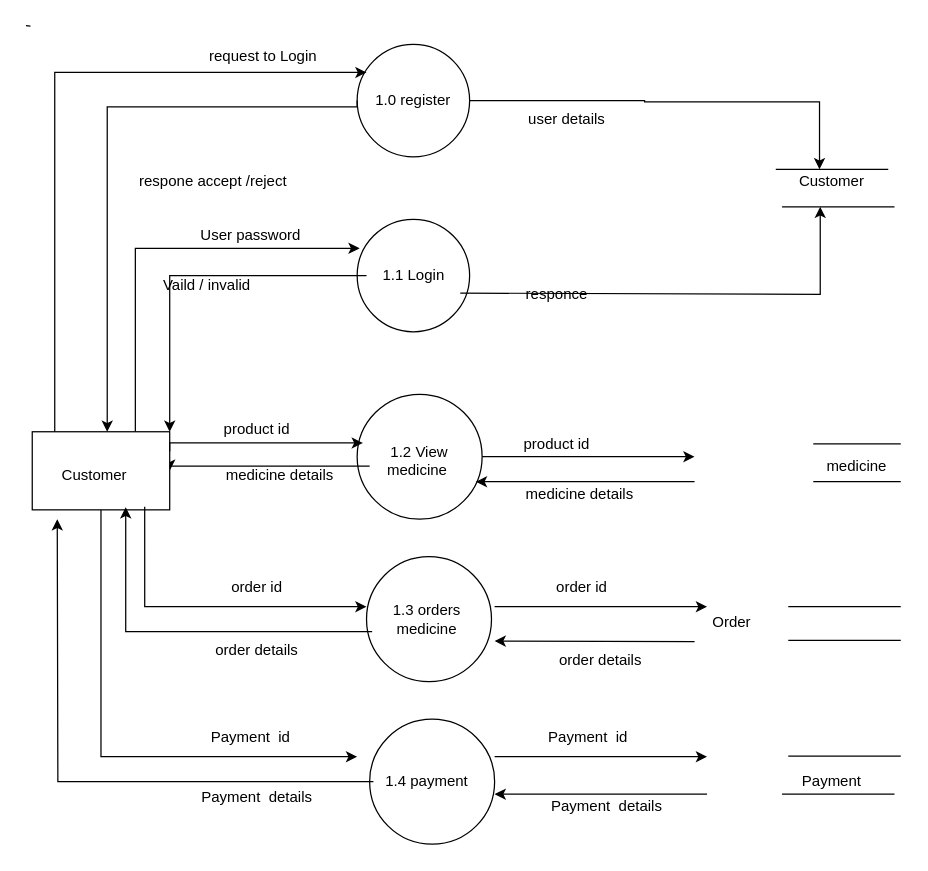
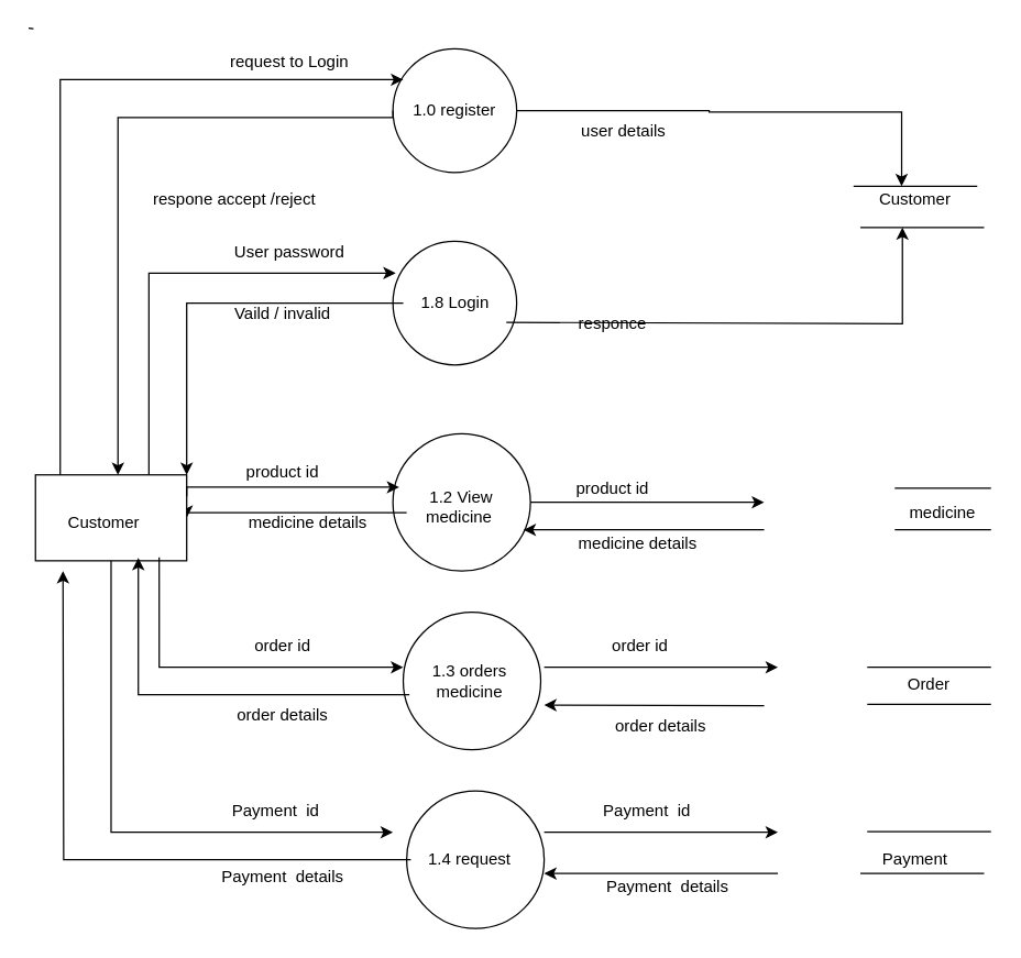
  <mxCell id="0" />
  <mxCell id="1" parent="0" />
  <mxCell id="2" style="edgeStyle=orthogonalEdgeStyle;rounded=0;orthogonalLoop=1;jettySize=auto;html=1;exitX=1;exitY=0.5;exitDx=0;exitDy=0;entryX=0.375;entryY=0;entryDx=0;entryDy=0;entryPerimeter=0;" edge="1" parent="1" source="3" target="51"><mxGeometry relative="1" as="geometry"><mxPoint x="655" y="80" as="targetPoint" /><Array as="points"><mxPoint x="515" y="80" /><mxPoint x="515" y="81" /><mxPoint x="655" y="81" /></Array></mxGeometry></mxCell>
  <mxCell id="3" value="" style="ellipse;whiteSpace=wrap;html=1;aspect=fixed;" vertex="1" parent="1"><mxGeometry x="285" y="35" width="90" height="90" as="geometry" /></mxCell>
  <mxCell id="4" value="" style="ellipse;whiteSpace=wrap;html=1;aspect=fixed;" vertex="1" parent="1"><mxGeometry x="285" y="175" width="90" height="90" as="geometry" /></mxCell>
  <mxCell id="5" style="edgeStyle=orthogonalEdgeStyle;rounded=0;orthogonalLoop=1;jettySize=auto;html=1;exitX=1;exitY=0.5;exitDx=0;exitDy=0;" edge="1" parent="1" source="6"><mxGeometry relative="1" as="geometry"><mxPoint x="555" y="365" as="targetPoint" /></mxGeometry></mxCell>
  <mxCell id="6" value="" style="ellipse;whiteSpace=wrap;html=1;aspect=fixed;" vertex="1" parent="1"><mxGeometry x="285" y="315" width="100" height="100" as="geometry" /></mxCell>
  <mxCell id="7" value="" style="ellipse;whiteSpace=wrap;html=1;aspect=fixed;" vertex="1" parent="1"><mxGeometry x="292.5" y="445" width="100" height="100" as="geometry" /></mxCell>
  <mxCell id="8" value="" style="ellipse;whiteSpace=wrap;html=1;aspect=fixed;" vertex="1" parent="1"><mxGeometry x="295" y="575" width="100" height="100" as="geometry" /></mxCell>
  <mxCell id="9" value="1.0 register" style="text;html=1;align=center;verticalAlign=middle;whiteSpace=wrap;rounded=0;" vertex="1" parent="1"><mxGeometry x="295" y="65" width="70" height="30" as="geometry" /></mxCell>
  <mxCell id="10" style="edgeStyle=orthogonalEdgeStyle;rounded=0;orthogonalLoop=1;jettySize=auto;html=1;entryX=1;entryY=0;entryDx=0;entryDy=0;" edge="1" parent="1" source="11" target="20"><mxGeometry relative="1" as="geometry" /></mxCell>
- <mxCell id="11" value="1.1 Login" style="text;html=1;align=center;verticalAlign=middle;whiteSpace=wrap;rounded=0;" vertex="1" parent="1"><mxGeometry x="292.5" y="200" width="75" height="40" as="geometry" /></mxCell>
+ <mxCell id="11" value="1.8 Login" style="text;html=1;align=center;verticalAlign=middle;whiteSpace=wrap;rounded=0;" vertex="1" parent="1"><mxGeometry x="292.5" y="200" width="75" height="40" as="geometry" /></mxCell>
  <mxCell id="12" style="edgeStyle=orthogonalEdgeStyle;rounded=0;orthogonalLoop=1;jettySize=auto;html=1;entryX=1;entryY=0.5;entryDx=0;entryDy=0;" edge="1" parent="1" source="13" target="20"><mxGeometry relative="1" as="geometry"><Array as="points"><mxPoint x="135" y="373" /></Array></mxGeometry></mxCell>
  <mxCell id="13" value="&lt;div&gt;&lt;br&gt;&lt;/div&gt;&lt;div&gt;&lt;br&gt;&lt;/div&gt;1.2 View&lt;div&gt;medicine&amp;nbsp;&lt;div&gt;&lt;p style=&quot;margin-left:27.95pt;line-height:115%&quot; class=&quot;MsoNormal&quot;&gt;&lt;br&gt;&lt;/p&gt;&lt;/div&gt;&lt;/div&gt;" style="text;html=1;align=center;verticalAlign=middle;whiteSpace=wrap;rounded=0;" vertex="1" parent="1"><mxGeometry x="295" y="350" width="80" height="45" as="geometry" /></mxCell>
  <mxCell id="14" value="1.3 orders&lt;div&gt;medicine&lt;/div&gt;" style="text;html=1;align=center;verticalAlign=middle;whiteSpace=wrap;rounded=0;" vertex="1" parent="1"><mxGeometry x="297" y="477.5" width="88" height="35" as="geometry" /></mxCell>
  <mxCell id="15" style="edgeStyle=orthogonalEdgeStyle;rounded=0;orthogonalLoop=1;jettySize=auto;html=1;" edge="1" parent="1" source="16"><mxGeometry relative="1" as="geometry"><mxPoint x="45" y="415" as="targetPoint" /></mxGeometry></mxCell>
- <mxCell id="16" value="1.4 payment" style="text;html=1;align=center;verticalAlign=middle;whiteSpace=wrap;rounded=0;" vertex="1" parent="1"><mxGeometry x="298" y="600" width="86" height="50" as="geometry" /></mxCell>
+ <mxCell id="16" value="1.4 request" style="text;html=1;align=center;verticalAlign=middle;whiteSpace=wrap;rounded=0;" vertex="1" parent="1"><mxGeometry x="298" y="600" width="86" height="50" as="geometry" /></mxCell>
  <mxCell id="17" style="edgeStyle=orthogonalEdgeStyle;rounded=0;orthogonalLoop=1;jettySize=auto;html=1;entryX=0;entryY=0.333;entryDx=0;entryDy=0;entryPerimeter=0;exitX=0.142;exitY=0.032;exitDx=0;exitDy=0;exitPerimeter=0;" edge="1" parent="1" source="20"><mxGeometry relative="1" as="geometry"><mxPoint x="42.5" y="337.5" as="sourcePoint" /><mxPoint x="292.5" y="57.47" as="targetPoint" /><Array as="points"><mxPoint x="43" y="347" /><mxPoint x="43" y="58" /></Array></mxGeometry></mxCell>
  <mxCell id="18" style="edgeStyle=orthogonalEdgeStyle;rounded=0;orthogonalLoop=1;jettySize=auto;html=1;exitX=0.75;exitY=0;exitDx=0;exitDy=0;entryX=0.022;entryY=0.258;entryDx=0;entryDy=0;entryPerimeter=0;" edge="1" parent="1" source="20" target="4"><mxGeometry relative="1" as="geometry"><mxPoint x="265" y="205" as="targetPoint" /><Array as="points"><mxPoint x="108" y="198" /></Array></mxGeometry></mxCell>
  <mxCell id="19" style="edgeStyle=orthogonalEdgeStyle;rounded=0;orthogonalLoop=1;jettySize=auto;html=1;" edge="1" parent="1" source="20"><mxGeometry relative="1" as="geometry"><mxPoint x="285" y="605" as="targetPoint" /><Array as="points"><mxPoint x="80" y="605" /></Array></mxGeometry></mxCell>
  <mxCell id="20" value="" style="rounded=0;whiteSpace=wrap;html=1;" vertex="1" parent="1"><mxGeometry x="25" y="345" width="110" height="62.5" as="geometry" /></mxCell>
  <mxCell id="21" value="Customer" style="text;html=1;align=center;verticalAlign=middle;whiteSpace=wrap;rounded=0;" vertex="1" parent="1"><mxGeometry x="45" y="365" width="60" height="30" as="geometry" /></mxCell>
  <mxCell id="22" style="edgeStyle=orthogonalEdgeStyle;rounded=0;orthogonalLoop=1;jettySize=auto;html=1;exitX=1;exitY=0.25;exitDx=0;exitDy=0;entryX=0.046;entryY=0.39;entryDx=0;entryDy=0;entryPerimeter=0;" edge="1" parent="1" source="20" target="6"><mxGeometry relative="1" as="geometry"><Array as="points"><mxPoint x="135" y="354" /></Array></mxGeometry></mxCell>
  <mxCell id="23" value="product id" style="text;html=1;align=center;verticalAlign=middle;whiteSpace=wrap;rounded=0;" vertex="1" parent="1"><mxGeometry x="155" y="325" width="100" height="35" as="geometry" /></mxCell>
  <mxCell id="24" value="medicine details&amp;nbsp;" style="text;html=1;align=center;verticalAlign=middle;whiteSpace=wrap;rounded=0;" vertex="1" parent="1"><mxGeometry x="175" y="365" width="100" height="30" as="geometry" /></mxCell>
  <mxCell id="25" value="" style="endArrow=classic;html=1;rounded=0;" edge="1" parent="1"><mxGeometry width="50" height="50" relative="1" as="geometry"><mxPoint x="555" y="385" as="sourcePoint" /><mxPoint x="380" y="385" as="targetPoint" /></mxGeometry></mxCell>
  <mxCell id="26" value="medicine details&amp;nbsp;" style="text;html=1;align=center;verticalAlign=middle;whiteSpace=wrap;rounded=0;" vertex="1" parent="1"><mxGeometry x="415" y="380" width="100" height="30" as="geometry" /></mxCell>
  <mxCell id="27" value="product id" style="text;html=1;align=center;verticalAlign=middle;whiteSpace=wrap;rounded=0;" vertex="1" parent="1"><mxGeometry x="395" y="337.5" width="100" height="35" as="geometry" /></mxCell>
  <mxCell id="28" style="edgeStyle=orthogonalEdgeStyle;rounded=0;orthogonalLoop=1;jettySize=auto;html=1;exitX=0;exitY=0.5;exitDx=0;exitDy=0;" edge="1" parent="1" source="3"><mxGeometry relative="1" as="geometry"><mxPoint x="85" y="345" as="targetPoint" /><Array as="points"><mxPoint x="285" y="85" /><mxPoint x="85" y="85" /><mxPoint x="85" y="345" /></Array></mxGeometry></mxCell>
  <mxCell id="29" value="request to Login" style="text;html=1;align=center;verticalAlign=middle;whiteSpace=wrap;rounded=0;" vertex="1" parent="1"><mxGeometry x="155" y="35" width="110" height="20" as="geometry" /></mxCell>
  <mxCell id="30" value="respone accept /reject" style="text;html=1;align=center;verticalAlign=middle;whiteSpace=wrap;rounded=0;" vertex="1" parent="1"><mxGeometry x="100" y="135" width="140" height="20" as="geometry" /></mxCell>
- <mxCell id="31" value="User password" style="text;html=1;align=center;verticalAlign=middle;whiteSpace=wrap;rounded=0;" vertex="1" parent="1"><mxGeometry x="155" y="175" width="90" height="25" as="geometry" /></mxCell>
- <mxCell id="32" value="Vaild / invalid" style="text;html=1;align=center;verticalAlign=middle;whiteSpace=wrap;rounded=0;" vertex="1" parent="1"><mxGeometry x="120" y="215" width="90" height="25" as="geometry" /></mxCell>
+ <mxCell id="31" value="User password" style="text;html=1;align=center;verticalAlign=middle;whiteSpace=wrap;rounded=0;" vertex="1" parent="1"><mxGeometry x="165" y="170" width="90" height="25" as="geometry" /></mxCell>
+ <mxCell id="32" value="Vaild / invalid" style="text;html=1;align=center;verticalAlign=middle;whiteSpace=wrap;rounded=0;" vertex="1" parent="1"><mxGeometry x="160" y="215" width="90" height="25" as="geometry" /></mxCell>
  <mxCell id="33" value="" style="endArrow=classic;html=1;rounded=0;" edge="1" parent="1"><mxGeometry width="50" height="50" relative="1" as="geometry"><mxPoint x="555" y="513" as="sourcePoint" /><mxPoint x="395" y="512.5" as="targetPoint" /></mxGeometry></mxCell>
  <mxCell id="34" value="" style="endArrow=classic;html=1;rounded=0;" edge="1" parent="1"><mxGeometry width="50" height="50" relative="1" as="geometry"><mxPoint x="565" y="635" as="sourcePoint" /><mxPoint x="395" y="635" as="targetPoint" /></mxGeometry></mxCell>
  <mxCell id="35" style="edgeStyle=orthogonalEdgeStyle;rounded=0;orthogonalLoop=1;jettySize=auto;html=1;exitX=1;exitY=0.5;exitDx=0;exitDy=0;" edge="1" parent="1"><mxGeometry relative="1" as="geometry"><mxPoint x="565" y="485" as="targetPoint" /><mxPoint x="395" y="485" as="sourcePoint" /></mxGeometry></mxCell>
  <mxCell id="36" style="edgeStyle=orthogonalEdgeStyle;rounded=0;orthogonalLoop=1;jettySize=auto;html=1;exitX=1;exitY=0.5;exitDx=0;exitDy=0;" edge="1" parent="1"><mxGeometry relative="1" as="geometry"><mxPoint x="565" y="605" as="targetPoint" /><mxPoint x="395" y="605" as="sourcePoint" /></mxGeometry></mxCell>
  <mxCell id="37" style="edgeStyle=orthogonalEdgeStyle;rounded=0;orthogonalLoop=1;jettySize=auto;html=1;entryX=0.68;entryY=0.966;entryDx=0;entryDy=0;entryPerimeter=0;" edge="1" parent="1" source="14" target="20"><mxGeometry relative="1" as="geometry"><Array as="points"><mxPoint x="100" y="505" /></Array></mxGeometry></mxCell>
  <mxCell id="38" value="" style="endArrow=classic;html=1;rounded=0;exitX=0.818;exitY=0.96;exitDx=0;exitDy=0;exitPerimeter=0;" edge="1" parent="1" source="20"><mxGeometry width="50" height="50" relative="1" as="geometry"><mxPoint x="125" y="485" as="sourcePoint" /><mxPoint x="292.5" y="485" as="targetPoint" /><Array as="points"><mxPoint x="115" y="445" /><mxPoint x="115" y="485" /></Array></mxGeometry></mxCell>
  <mxCell id="39" value="order id" style="text;html=1;align=center;verticalAlign=middle;whiteSpace=wrap;rounded=0;" vertex="1" parent="1"><mxGeometry x="175" y="455" width="60" height="30" as="geometry" /></mxCell>
  <mxCell id="40" value="order details" style="text;html=1;align=center;verticalAlign=middle;whiteSpace=wrap;rounded=0;" vertex="1" parent="1"><mxGeometry x="160" y="505" width="90" height="30" as="geometry" /></mxCell>
  <mxCell id="41" value="order details" style="text;html=1;align=center;verticalAlign=middle;whiteSpace=wrap;rounded=0;" vertex="1" parent="1"><mxGeometry x="435" y="512.5" width="90" height="30" as="geometry" /></mxCell>
  <mxCell id="42" value="order id" style="text;html=1;align=center;verticalAlign=middle;whiteSpace=wrap;rounded=0;" vertex="1" parent="1"><mxGeometry x="435" y="455" width="60" height="30" as="geometry" /></mxCell>
  <mxCell id="43" value="Payment&amp;nbsp; id" style="text;html=1;align=center;verticalAlign=middle;whiteSpace=wrap;rounded=0;" vertex="1" parent="1"><mxGeometry x="165" y="575" width="70" height="30" as="geometry" /></mxCell>
  <mxCell id="44" value="Payment&amp;nbsp; details" style="text;html=1;align=center;verticalAlign=middle;whiteSpace=wrap;rounded=0;" vertex="1" parent="1"><mxGeometry x="155" y="625" width="100" height="25" as="geometry" /></mxCell>
  <mxCell id="45" value="Payment&amp;nbsp; details" style="text;html=1;align=center;verticalAlign=middle;whiteSpace=wrap;rounded=0;" vertex="1" parent="1"><mxGeometry x="435" y="635" width="100" height="20" as="geometry" /></mxCell>
  <mxCell id="46" value="Payment&amp;nbsp; id" style="text;html=1;align=center;verticalAlign=middle;whiteSpace=wrap;rounded=0;" vertex="1" parent="1"><mxGeometry x="435" y="575" width="70" height="30" as="geometry" /></mxCell>
  <mxCell id="47" value="user details" style="text;html=1;align=center;verticalAlign=middle;whiteSpace=wrap;rounded=0;" vertex="1" parent="1"><mxGeometry x="392.5" y="75" width="120" height="40" as="geometry" /></mxCell>
  <mxCell id="48" value="responce" style="text;html=1;align=center;verticalAlign=middle;whiteSpace=wrap;rounded=0;" vertex="1" parent="1"><mxGeometry x="415" y="220" width="60" height="30" as="geometry" /></mxCell>
  <mxCell id="49" value="" style="endArrow=none;html=1;rounded=0;" edge="1" parent="1"><mxGeometry width="50" height="50" relative="1" as="geometry"><mxPoint x="620" y="135" as="sourcePoint" /><mxPoint x="710" y="135" as="targetPoint" /><Array as="points" /></mxGeometry></mxCell>
  <mxCell id="50" value="" style="endArrow=none;html=1;rounded=0;" edge="1" parent="1"><mxGeometry width="50" height="50" relative="1" as="geometry"><mxPoint x="625" y="165" as="sourcePoint" /><mxPoint x="715" y="165" as="targetPoint" /><Array as="points"><mxPoint x="665" y="165" /></Array></mxGeometry></mxCell>
  <mxCell id="51" value="Customer" style="text;html=1;align=center;verticalAlign=middle;whiteSpace=wrap;rounded=0;" vertex="1" parent="1"><mxGeometry x="625" y="135" width="80" height="20" as="geometry" /></mxCell>
  <mxCell id="52" value="" style="endArrow=none;html=1;rounded=0;" edge="1" parent="1"><mxGeometry width="50" height="50" relative="1" as="geometry"><mxPoint x="650" y="354.76" as="sourcePoint" /><mxPoint x="720" y="354.76" as="targetPoint" /><Array as="points"><mxPoint x="670" y="354.76" /></Array></mxGeometry></mxCell>
  <mxCell id="53" value="" style="endArrow=none;html=1;rounded=0;" edge="1" parent="1"><mxGeometry width="50" height="50" relative="1" as="geometry"><mxPoint x="650" y="385" as="sourcePoint" /><mxPoint x="720" y="385" as="targetPoint" /><Array as="points"><mxPoint x="690" y="385" /><mxPoint x="710" y="385" /></Array></mxGeometry></mxCell>
  <mxCell id="54" value="medicine" style="text;html=1;align=center;verticalAlign=middle;whiteSpace=wrap;rounded=0;" vertex="1" parent="1"><mxGeometry x="655" y="357.5" width="60" height="30" as="geometry" /></mxCell>
  <mxCell id="55" value="" style="endArrow=none;html=1;rounded=0;" edge="1" parent="1"><mxGeometry width="50" height="50" relative="1" as="geometry"><mxPoint x="630" y="485" as="sourcePoint" /><mxPoint x="720" y="485" as="targetPoint" /><Array as="points"><mxPoint x="670" y="485" /></Array></mxGeometry></mxCell>
  <mxCell id="56" value="" style="endArrow=none;html=1;rounded=0;" edge="1" parent="1"><mxGeometry width="50" height="50" relative="1" as="geometry"><mxPoint x="630" y="512.02" as="sourcePoint" /><mxPoint x="720" y="512.02" as="targetPoint" /><Array as="points"><mxPoint x="670" y="512.02" /></Array></mxGeometry></mxCell>
- <mxCell id="57" value="Order" style="text;html=1;align=center;verticalAlign=middle;whiteSpace=wrap;rounded=0;" vertex="1" parent="1"><mxGeometry x="555" y="482.5" width="60" height="30" as="geometry" /></mxCell>
+ <mxCell id="57" value="Order" style="text;html=1;align=center;verticalAlign=middle;whiteSpace=wrap;rounded=0;" vertex="1" parent="1"><mxGeometry x="645" y="482.5" width="60" height="30" as="geometry" /></mxCell>
  <mxCell id="58" value="" style="endArrow=none;html=1;rounded=0;" edge="1" parent="1"><mxGeometry width="50" height="50" relative="1" as="geometry"><mxPoint x="630" y="604.52" as="sourcePoint" /><mxPoint x="720" y="604.52" as="targetPoint" /><Array as="points"><mxPoint x="670" y="604.52" /><mxPoint x="715" y="604.52" /></Array></mxGeometry></mxCell>
  <mxCell id="59" value="" style="endArrow=none;html=1;rounded=0;" edge="1" parent="1"><mxGeometry width="50" height="50" relative="1" as="geometry"><mxPoint x="625" y="635" as="sourcePoint" /><mxPoint x="715" y="635" as="targetPoint" /><Array as="points"><mxPoint x="665" y="635" /></Array></mxGeometry></mxCell>
  <mxCell id="60" value="Payment" style="text;html=1;align=center;verticalAlign=middle;whiteSpace=wrap;rounded=0;" vertex="1" parent="1"><mxGeometry x="635" y="610" width="60" height="30" as="geometry" /></mxCell>
  <mxCell id="61" value="" style="endArrow=none;html=1;rounded=0;" edge="1" parent="1"><mxGeometry width="50" height="50" relative="1" as="geometry"><mxPoint x="20" y="20" as="sourcePoint" /><mxPoint x="23.57" y="20.323" as="targetPoint" /></mxGeometry></mxCell>
  <mxCell id="62" value="" style="endArrow=classic;html=1;rounded=0;exitX=1.022;exitY=0.656;exitDx=0;exitDy=0;exitPerimeter=0;" edge="1" parent="1"><mxGeometry width="50" height="50" relative="1" as="geometry"><mxPoint x="367.5" y="234.04" as="sourcePoint" /><mxPoint x="655.57" y="165" as="targetPoint" /><Array as="points"><mxPoint x="655.57" y="235" /></Array></mxGeometry></mxCell>
